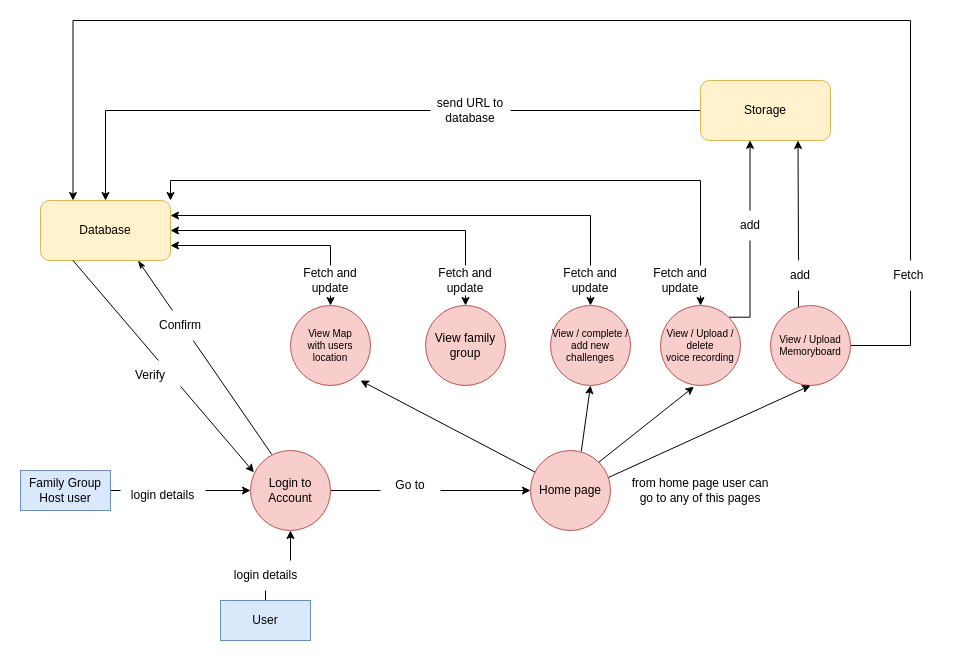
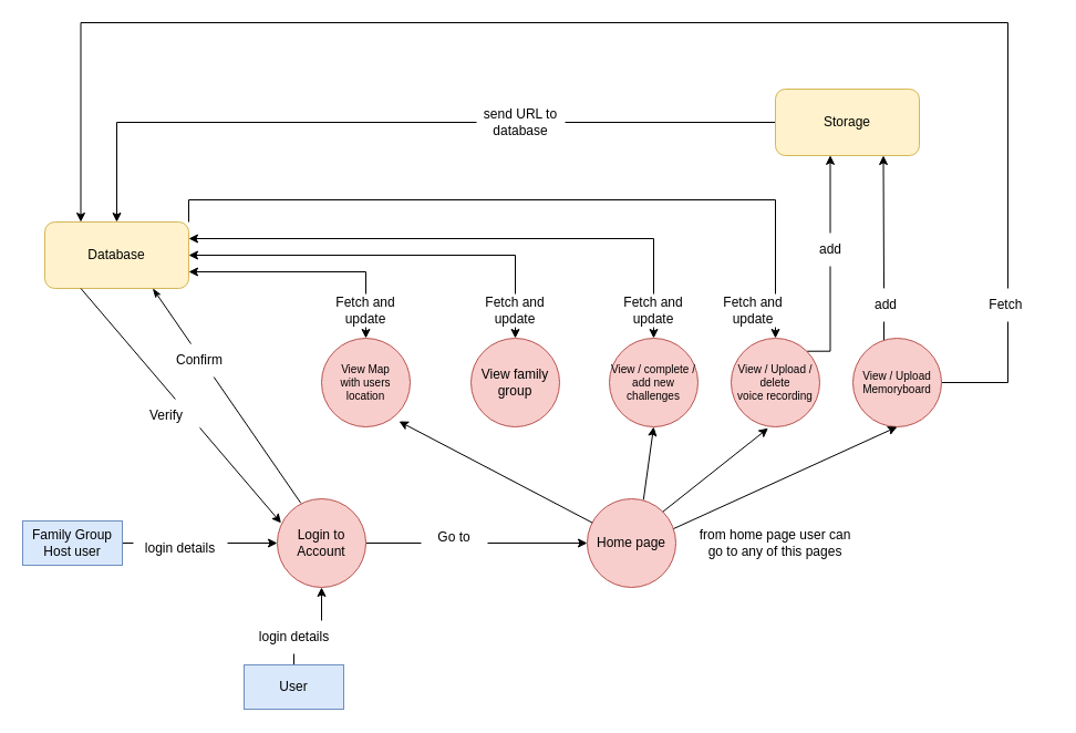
  <mxCell id="0" />
  <mxCell id="1" parent="0" />
  <mxCell id="2" style="edgeStyle=orthogonalEdgeStyle;rounded=0;orthogonalLoop=1;jettySize=auto;html=1;exitX=0.5;exitY=0;exitDx=0;exitDy=0;entryX=1;entryY=0.25;entryDx=0;entryDy=0;startArrow=classic;startFill=1;" edge="1" parent="1" source="3" target="12"><mxGeometry relative="1" as="geometry" /></mxCell>
  <mxCell id="3" value="View / complete / add new challenges" style="ellipse;whiteSpace=wrap;html=1;aspect=fixed;fontSize=10;fillColor=#f8cecc;strokeColor=#b85450;" vertex="1" parent="1"><mxGeometry x="550" y="305" width="80" height="80" as="geometry" /></mxCell>
- <mxCell id="4" style="edgeStyle=orthogonalEdgeStyle;rounded=0;orthogonalLoop=1;jettySize=auto;html=1;exitX=0.5;exitY=0;exitDx=0;exitDy=0;entryX=1;entryY=0;entryDx=0;entryDy=0;startArrow=classic;startFill=1;" edge="1" parent="1" source="6" target="12"><mxGeometry relative="1" as="geometry"><Array as="points"><mxPoint x="700" y="180" /><mxPoint x="170" y="180" /></Array></mxGeometry></mxCell>
+ <mxCell id="4" style="edgeStyle=orthogonalEdgeStyle;rounded=0;orthogonalLoop=1;jettySize=auto;html=1;exitX=0.5;exitY=0;exitDx=0;exitDy=0;entryX=1;entryY=0;entryDx=0;entryDy=0;startArrow=classic;startFill=1;endArrow=none;" edge="1" parent="1" source="6" target="12"><mxGeometry relative="1" as="geometry"><Array as="points"><mxPoint x="700" y="180" /><mxPoint x="170" y="180" /></Array></mxGeometry></mxCell>
  <mxCell id="5" style="edgeStyle=orthogonalEdgeStyle;rounded=0;orthogonalLoop=1;jettySize=auto;html=1;exitX=1;exitY=0;exitDx=0;exitDy=0;entryX=0.381;entryY=0.997;entryDx=0;entryDy=0;entryPerimeter=0;" edge="1" parent="1" source="6" target="35"><mxGeometry relative="1" as="geometry"><Array as="points"><mxPoint x="750" y="317" /><mxPoint x="750" y="140" /></Array></mxGeometry></mxCell>
  <mxCell id="6" value="&lt;font style=&quot;font-size: 10px;&quot;&gt;View / Upload / delete&lt;/font&gt;&lt;div style=&quot;font-size: 10px;&quot;&gt;&lt;font style=&quot;font-size: 10px;&quot;&gt;voice recording&lt;/font&gt;&lt;/div&gt;" style="ellipse;whiteSpace=wrap;html=1;aspect=fixed;fontSize=10;fillColor=#f8cecc;strokeColor=#b85450;" vertex="1" parent="1"><mxGeometry x="660" y="305" width="80" height="80" as="geometry" /></mxCell>
  <mxCell id="7" style="edgeStyle=orthogonalEdgeStyle;rounded=0;orthogonalLoop=1;jettySize=auto;html=1;entryX=0.25;entryY=0;entryDx=0;entryDy=0;" edge="1" parent="1" source="9" target="12"><mxGeometry relative="1" as="geometry"><Array as="points"><mxPoint x="910" y="345" /><mxPoint x="910" y="20" /><mxPoint x="73" y="20" /></Array></mxGeometry></mxCell>
  <mxCell id="8" style="edgeStyle=orthogonalEdgeStyle;rounded=0;orthogonalLoop=1;jettySize=auto;html=1;entryX=0.75;entryY=1;entryDx=0;entryDy=0;" edge="1" parent="1" source="9" target="35"><mxGeometry relative="1" as="geometry"><Array as="points"><mxPoint x="798" y="260" /><mxPoint x="798" y="260" /></Array></mxGeometry></mxCell>
  <mxCell id="9" value="View / Upload Memoryboard" style="ellipse;whiteSpace=wrap;html=1;aspect=fixed;fontSize=10;fillColor=#f8cecc;strokeColor=#b85450;" vertex="1" parent="1"><mxGeometry x="770" y="305" width="80" height="80" as="geometry" /></mxCell>
  <mxCell id="10" style="edgeStyle=orthogonalEdgeStyle;rounded=0;orthogonalLoop=1;jettySize=auto;html=1;entryX=0;entryY=0.5;entryDx=0;entryDy=0;" edge="1" parent="1" source="11" target="32"><mxGeometry relative="1" as="geometry" /></mxCell>
  <mxCell id="11" value="Login to Account" style="ellipse;whiteSpace=wrap;html=1;aspect=fixed;fillColor=#f8cecc;strokeColor=#b85450;" vertex="1" parent="1"><mxGeometry x="250" y="450" width="80" height="80" as="geometry" /></mxCell>
  <mxCell id="12" value="Database" style="rounded=1;whiteSpace=wrap;html=1;fillColor=#fff2cc;strokeColor=#d6b656;" vertex="1" parent="1"><mxGeometry x="40" y="200" width="130" height="60" as="geometry" /></mxCell>
  <mxCell id="13" style="edgeStyle=orthogonalEdgeStyle;rounded=0;orthogonalLoop=1;jettySize=auto;html=1;entryX=0.5;entryY=1;entryDx=0;entryDy=0;" edge="1" parent="1" source="14" target="11"><mxGeometry relative="1" as="geometry" /></mxCell>
  <mxCell id="14" value="User" style="rounded=0;whiteSpace=wrap;html=1;fillColor=#dae8fc;strokeColor=#6c8ebf;" vertex="1" parent="1"><mxGeometry x="220" y="600" width="90" height="40" as="geometry" /></mxCell>
  <mxCell id="15" style="edgeStyle=orthogonalEdgeStyle;rounded=0;orthogonalLoop=1;jettySize=auto;html=1;entryX=0;entryY=0.5;entryDx=0;entryDy=0;" edge="1" parent="1" source="16" target="11"><mxGeometry relative="1" as="geometry" /></mxCell>
  <mxCell id="16" value="Family Group Host user" style="rounded=0;whiteSpace=wrap;html=1;fillColor=#dae8fc;strokeColor=#6c8ebf;" vertex="1" parent="1"><mxGeometry x="20" y="470" width="90" height="40" as="geometry" /></mxCell>
  <mxCell id="17" style="edgeStyle=orthogonalEdgeStyle;rounded=0;orthogonalLoop=1;jettySize=auto;html=1;exitX=0.5;exitY=0;exitDx=0;exitDy=0;entryX=1;entryY=0.5;entryDx=0;entryDy=0;startArrow=classic;startFill=1;" edge="1" parent="1" source="18" target="12"><mxGeometry relative="1" as="geometry" /></mxCell>
  <mxCell id="18" value="View family group" style="ellipse;whiteSpace=wrap;html=1;aspect=fixed;fillColor=#f8cecc;strokeColor=#b85450;" vertex="1" parent="1"><mxGeometry x="425" y="305" width="80" height="80" as="geometry" /></mxCell>
  <mxCell id="19" style="edgeStyle=orthogonalEdgeStyle;rounded=0;orthogonalLoop=1;jettySize=auto;html=1;exitX=0.5;exitY=0;exitDx=0;exitDy=0;entryX=1;entryY=0.75;entryDx=0;entryDy=0;startArrow=classic;startFill=1;" edge="1" parent="1" source="20" target="12"><mxGeometry relative="1" as="geometry" /></mxCell>
  <mxCell id="20" value="View Map&lt;div style=&quot;font-size: 10px;&quot;&gt;with users location&lt;/div&gt;" style="ellipse;whiteSpace=wrap;html=1;aspect=fixed;fontSize=10;fillColor=#f8cecc;strokeColor=#b85450;" vertex="1" parent="1"><mxGeometry x="290" y="305" width="80" height="80" as="geometry" /></mxCell>
  <mxCell id="21" value="" style="endArrow=classicThin;html=1;rounded=0;entryX=0.75;entryY=1;entryDx=0;entryDy=0;exitX=0.266;exitY=0.049;exitDx=0;exitDy=0;exitPerimeter=0;endFill=1;" edge="1" parent="1" source="11" target="12"><mxGeometry width="50" height="50" relative="1" as="geometry"><mxPoint x="90" y="340" as="sourcePoint" /><mxPoint x="140" y="290" as="targetPoint" /></mxGeometry></mxCell>
  <mxCell id="22" value="" style="endArrow=none;html=1;rounded=0;entryX=0.25;entryY=1;entryDx=0;entryDy=0;exitX=0.043;exitY=0.273;exitDx=0;exitDy=0;exitPerimeter=0;endFill=0;startArrow=classic;startFill=1;" edge="1" parent="1" source="11" target="12"><mxGeometry width="50" height="50" relative="1" as="geometry"><mxPoint x="208" y="454" as="sourcePoint" /><mxPoint x="100" y="260" as="targetPoint" /></mxGeometry></mxCell>
  <mxCell id="23" value="Verify" style="text;html=1;align=center;verticalAlign=middle;whiteSpace=wrap;rounded=0;fillColor=default;" vertex="1" parent="1"><mxGeometry x="120" y="360" width="60" height="30" as="geometry" /></mxCell>
  <mxCell id="24" value="Confirm" style="text;html=1;align=center;verticalAlign=middle;whiteSpace=wrap;rounded=0;fillColor=default;" vertex="1" parent="1"><mxGeometry x="150" y="310" width="60" height="30" as="geometry" /></mxCell>
  <mxCell id="25" value="Fetch and update" style="text;html=1;align=center;verticalAlign=middle;whiteSpace=wrap;rounded=0;fillColor=default;" vertex="1" parent="1"><mxGeometry x="300" y="265" width="60" height="30" as="geometry" /></mxCell>
  <mxCell id="26" value="Fetch and update" style="text;html=1;align=center;verticalAlign=middle;whiteSpace=wrap;rounded=0;fillColor=default;" vertex="1" parent="1"><mxGeometry x="425" y="265" width="80" height="30" as="geometry" /></mxCell>
  <mxCell id="27" value="Fetch and update" style="text;html=1;align=center;verticalAlign=middle;whiteSpace=wrap;rounded=0;fillColor=default;" vertex="1" parent="1"><mxGeometry x="640" y="265" width="80" height="30" as="geometry" /></mxCell>
  <mxCell id="28" value="Fetch&amp;nbsp;" style="text;html=1;align=center;verticalAlign=middle;whiteSpace=wrap;rounded=0;fillColor=default;" vertex="1" parent="1"><mxGeometry x="870" y="260" width="80" height="30" as="geometry" /></mxCell>
  <mxCell id="29" value="Fetch and update" style="text;html=1;align=center;verticalAlign=middle;whiteSpace=wrap;rounded=0;fillColor=default;" vertex="1" parent="1"><mxGeometry x="550" y="265" width="80" height="30" as="geometry" /></mxCell>
  <mxCell id="30" value="login details" style="text;html=1;align=center;verticalAlign=middle;whiteSpace=wrap;rounded=0;fillColor=default;" vertex="1" parent="1"><mxGeometry x="222.5" y="560" width="85" height="30" as="geometry" /></mxCell>
  <mxCell id="31" value="login details" style="text;html=1;align=center;verticalAlign=middle;whiteSpace=wrap;rounded=0;fillColor=default;" vertex="1" parent="1"><mxGeometry x="120" y="480" width="85" height="30" as="geometry" /></mxCell>
  <mxCell id="32" value="Home page" style="ellipse;whiteSpace=wrap;html=1;aspect=fixed;fillColor=#f8cecc;strokeColor=#b85450;" vertex="1" parent="1"><mxGeometry x="530" y="450" width="80" height="80" as="geometry" /></mxCell>
  <mxCell id="33" value="Go to" style="text;html=1;align=center;verticalAlign=middle;whiteSpace=wrap;rounded=0;fillColor=default;" vertex="1" parent="1"><mxGeometry x="380" y="470" width="60" height="30" as="geometry" /></mxCell>
  <mxCell id="34" style="edgeStyle=orthogonalEdgeStyle;rounded=0;orthogonalLoop=1;jettySize=auto;html=1;entryX=0.5;entryY=0;entryDx=0;entryDy=0;" edge="1" parent="1" source="35" target="12"><mxGeometry relative="1" as="geometry" /></mxCell>
  <mxCell id="35" value="Storage" style="rounded=1;whiteSpace=wrap;html=1;fillColor=#fff2cc;strokeColor=#d6b656;" vertex="1" parent="1"><mxGeometry x="700" y="80" width="130" height="60" as="geometry" /></mxCell>
  <mxCell id="36" value="add" style="text;html=1;align=center;verticalAlign=middle;whiteSpace=wrap;rounded=0;fillColor=default;" vertex="1" parent="1"><mxGeometry x="760" y="260" width="80" height="30" as="geometry" /></mxCell>
  <mxCell id="37" value="add" style="text;html=1;align=center;verticalAlign=middle;whiteSpace=wrap;rounded=0;fillColor=default;" vertex="1" parent="1"><mxGeometry x="710" y="210" width="80" height="30" as="geometry" /></mxCell>
  <mxCell id="38" value="send URL to database" style="text;html=1;align=center;verticalAlign=middle;whiteSpace=wrap;rounded=0;fillColor=default;" vertex="1" parent="1"><mxGeometry x="430" y="95" width="80" height="30" as="geometry" /></mxCell>
  <mxCell id="39" value="" style="endArrow=classic;html=1;rounded=0;entryX=0.875;entryY=0.938;entryDx=0;entryDy=0;entryPerimeter=0;" edge="1" parent="1" source="32" target="20"><mxGeometry width="50" height="50" relative="1" as="geometry"><mxPoint x="470" y="320" as="sourcePoint" /><mxPoint x="520" y="270" as="targetPoint" /></mxGeometry></mxCell>
  <mxCell id="40" value="" style="endArrow=classic;html=1;rounded=0;exitX=0.635;exitY=0.01;exitDx=0;exitDy=0;entryX=0.5;entryY=1;entryDx=0;entryDy=0;exitPerimeter=0;" edge="1" parent="1" source="32" target="3"><mxGeometry width="50" height="50" relative="1" as="geometry"><mxPoint x="565" y="461" as="sourcePoint" /><mxPoint x="475" y="395" as="targetPoint" /></mxGeometry></mxCell>
  <mxCell id="41" value="" style="endArrow=classic;html=1;rounded=0;exitX=1;exitY=0;exitDx=0;exitDy=0;entryX=0.418;entryY=1.015;entryDx=0;entryDy=0;entryPerimeter=0;" edge="1" parent="1" source="32" target="6"><mxGeometry width="50" height="50" relative="1" as="geometry"><mxPoint x="575" y="471" as="sourcePoint" /><mxPoint x="485" y="405" as="targetPoint" /></mxGeometry></mxCell>
  <mxCell id="42" value="" style="endArrow=classic;html=1;rounded=0;entryX=0.5;entryY=1;entryDx=0;entryDy=0;exitX=0.976;exitY=0.337;exitDx=0;exitDy=0;exitPerimeter=0;" edge="1" parent="1" source="32" target="9"><mxGeometry width="50" height="50" relative="1" as="geometry"><mxPoint x="610" y="470" as="sourcePoint" /><mxPoint x="495" y="415" as="targetPoint" /></mxGeometry></mxCell>
  <mxCell id="43" value="from home page user can go to any of this pages" style="text;html=1;align=center;verticalAlign=middle;whiteSpace=wrap;rounded=0;fillColor=default;" vertex="1" parent="1"><mxGeometry x="625" y="475" width="150" height="30" as="geometry" /></mxCell>
